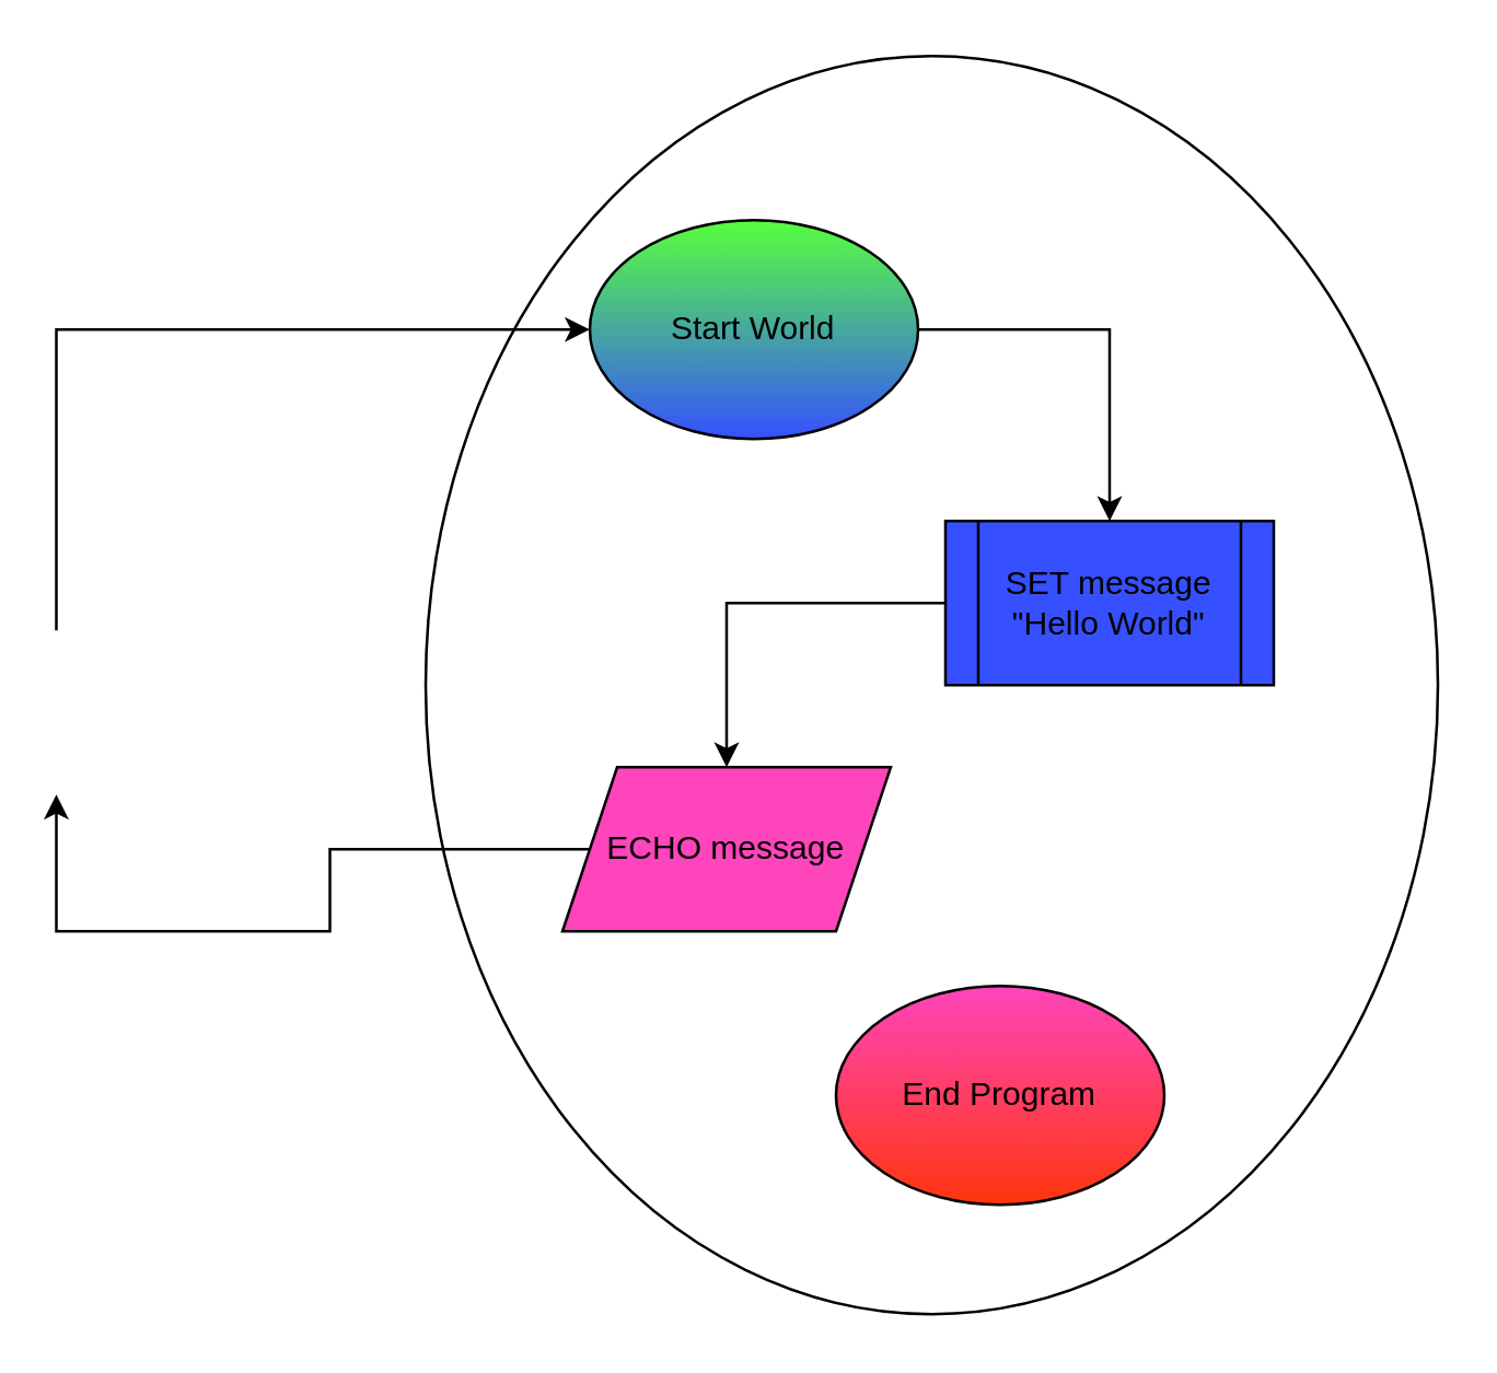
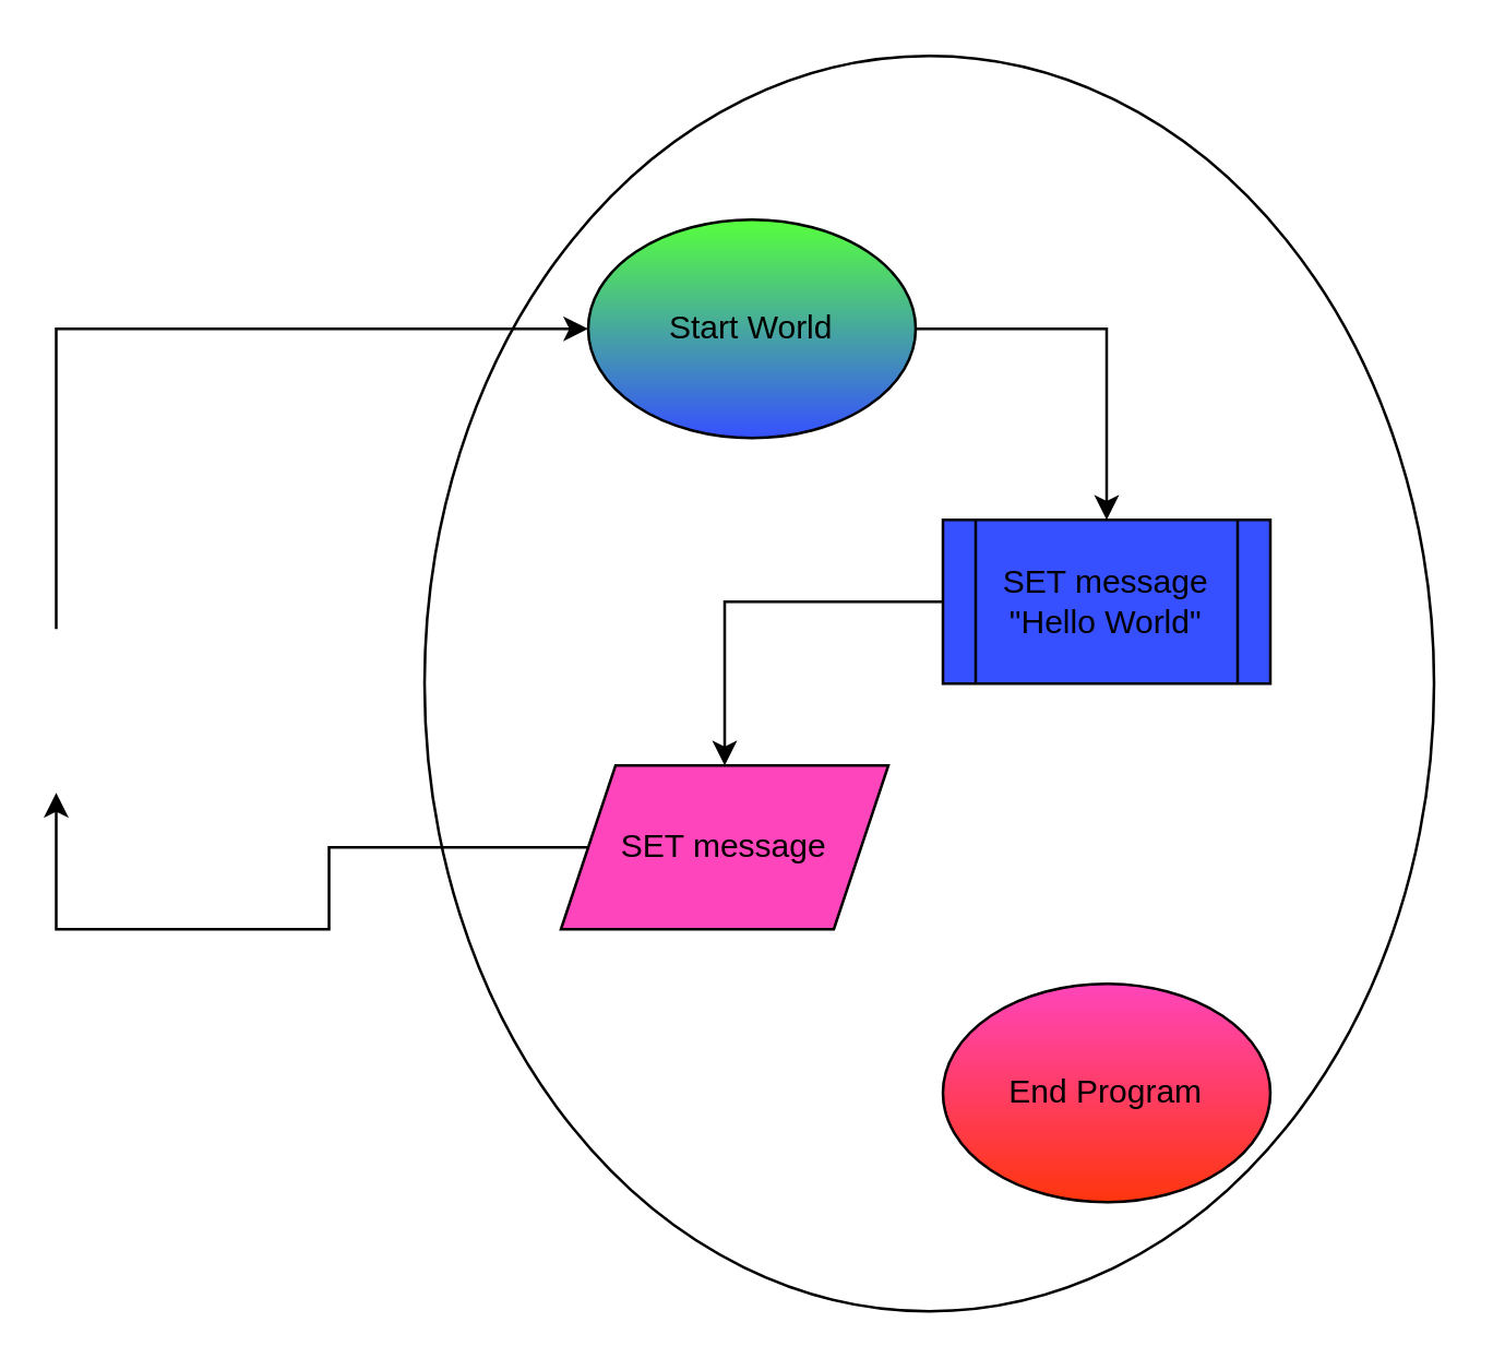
  <mxCell id="0" />
  <mxCell id="1" parent="0" />
  <mxCell id="2" value="" style="ellipse;whiteSpace=wrap;html=1;" vertex="1" parent="1"><mxGeometry x="155" y="20" width="370" height="460" as="geometry" /></mxCell>
  <mxCell id="3" style="edgeStyle=orthogonalEdgeStyle;rounded=0;orthogonalLoop=1;jettySize=auto;html=1;" edge="1" parent="1" source="4" target="6"><mxGeometry relative="1" as="geometry" /></mxCell>
  <mxCell id="4" value="Start World" style="ellipse;whiteSpace=wrap;html=1;gradientColor=#3650FF;fillColor=#57FF3D;" vertex="1" parent="1"><mxGeometry x="215" y="80" width="120" height="80" as="geometry" /></mxCell>
  <mxCell id="5" style="edgeStyle=orthogonalEdgeStyle;rounded=0;orthogonalLoop=1;jettySize=auto;html=1;" edge="1" parent="1" source="6" target="8"><mxGeometry relative="1" as="geometry" /></mxCell>
  <mxCell id="6" value="SET message&lt;br&gt;&quot;Hello World&quot;" style="shape=process;whiteSpace=wrap;html=1;backgroundOutline=1;gradientColor=#3650FF;fillColor=#3650FF;" vertex="1" parent="1"><mxGeometry x="345" y="190" width="120" height="60" as="geometry" /></mxCell>
  <mxCell id="7" style="edgeStyle=orthogonalEdgeStyle;rounded=0;orthogonalLoop=1;jettySize=auto;html=1;" edge="1" parent="1" source="8"><mxGeometry relative="1" as="geometry"><mxPoint x="20" y="290" as="targetPoint" /><Array as="points"><mxPoint x="120" y="310" /><mxPoint x="120" y="340" /><mxPoint x="20" y="340" /></Array></mxGeometry></mxCell>
- <mxCell id="8" value="ECHO message" style="shape=parallelogram;perimeter=parallelogramPerimeter;whiteSpace=wrap;html=1;fixedSize=1;gradientColor=#FF45BB;fillColor=#FF45BB;" vertex="1" parent="1"><mxGeometry x="205" y="280" width="120" height="60" as="geometry" /></mxCell>
- <mxCell id="9" value="End Program" style="ellipse;whiteSpace=wrap;html=1;gradientColor=#FF350D;fillColor=#FF45BB;" vertex="1" parent="1"><mxGeometry x="305" y="360" width="120" height="80" as="geometry" /></mxCell>
+ <mxCell id="8" value="SET message" style="shape=parallelogram;perimeter=parallelogramPerimeter;whiteSpace=wrap;html=1;fixedSize=1;gradientColor=#FF45BB;fillColor=#FF45BB;" vertex="1" parent="1"><mxGeometry x="205" y="280" width="120" height="60" as="geometry" /></mxCell>
+ <mxCell id="9" value="End Program" style="ellipse;whiteSpace=wrap;html=1;gradientColor=#FF350D;fillColor=#FF45BB;" vertex="1" parent="1"><mxGeometry x="345" y="360" width="120" height="80" as="geometry" /></mxCell>
  <mxCell id="10" style="edgeStyle=orthogonalEdgeStyle;rounded=0;orthogonalLoop=1;jettySize=auto;html=1;entryX=0;entryY=0.5;entryDx=0;entryDy=0;" edge="1" parent="1" target="4"><mxGeometry relative="1" as="geometry"><mxPoint x="20" y="230" as="sourcePoint" /><Array as="points"><mxPoint x="20" y="120" /></Array></mxGeometry></mxCell>
